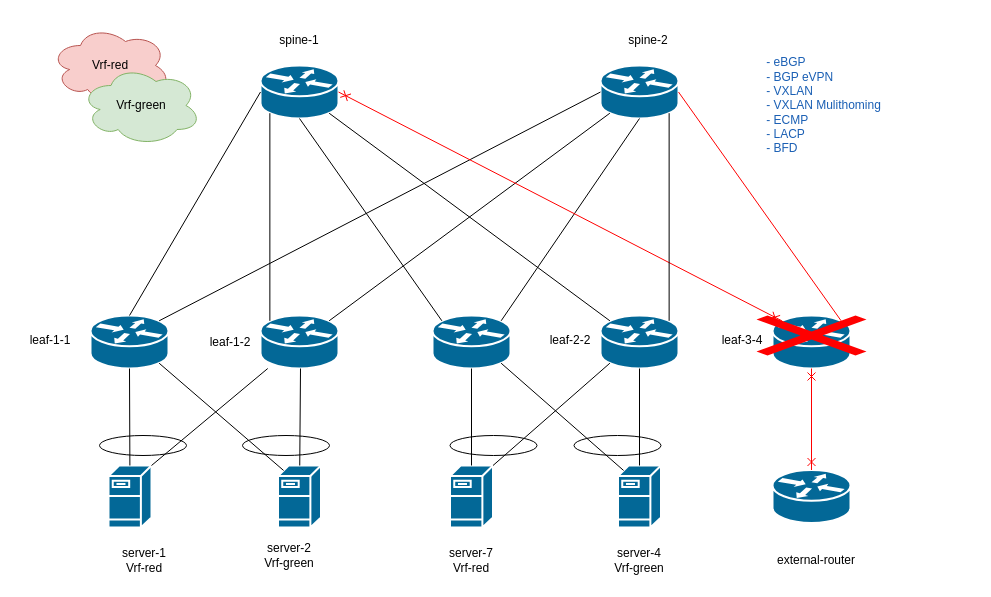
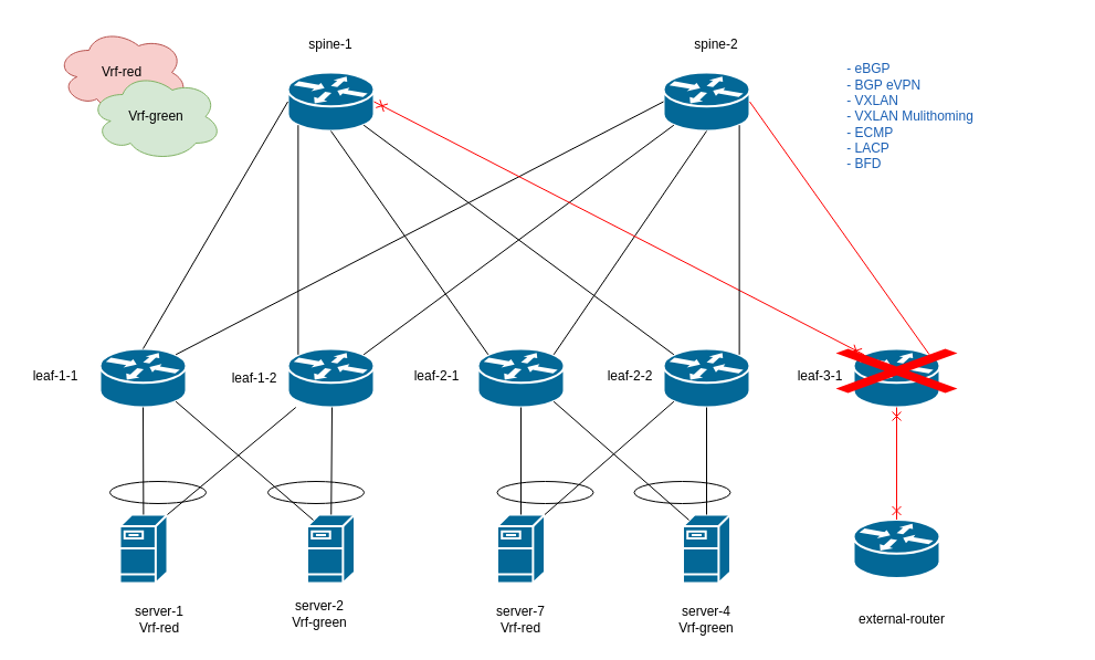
  <mxCell id="0" />
  <mxCell id="1" parent="0" />
  <mxCell id="2" value="" style="shape=mxgraph.cisco.routers.router;sketch=0;html=1;pointerEvents=1;dashed=0;fillColor=#036897;strokeColor=#ffffff;strokeWidth=2;verticalLabelPosition=bottom;verticalAlign=top;align=center;outlineConnect=0;" parent="1" vertex="1"><mxGeometry x="90" y="315" width="78" height="53" as="geometry" /></mxCell>
  <mxCell id="3" value="" style="shape=mxgraph.cisco.routers.router;sketch=0;html=1;pointerEvents=1;dashed=0;fillColor=#036897;strokeColor=#ffffff;strokeWidth=2;verticalLabelPosition=bottom;verticalAlign=top;align=center;outlineConnect=0;" parent="1" vertex="1"><mxGeometry x="260" y="65" width="78" height="53" as="geometry" /></mxCell>
  <mxCell id="4" value="" style="shape=mxgraph.cisco.routers.router;sketch=0;html=1;pointerEvents=1;dashed=0;fillColor=#036897;strokeColor=#ffffff;strokeWidth=2;verticalLabelPosition=bottom;verticalAlign=top;align=center;outlineConnect=0;" parent="1" vertex="1"><mxGeometry x="260" y="315" width="78" height="53" as="geometry" /></mxCell>
  <mxCell id="5" value="" style="shape=mxgraph.cisco.routers.router;sketch=0;html=1;pointerEvents=1;dashed=0;fillColor=#036897;strokeColor=#ffffff;strokeWidth=2;verticalLabelPosition=bottom;verticalAlign=top;align=center;outlineConnect=0;" parent="1" vertex="1"><mxGeometry x="432" y="315" width="78" height="53" as="geometry" /></mxCell>
  <mxCell id="6" value="" style="shape=mxgraph.cisco.routers.router;sketch=0;html=1;pointerEvents=1;dashed=0;fillColor=#036897;strokeColor=#ffffff;strokeWidth=2;verticalLabelPosition=bottom;verticalAlign=top;align=center;outlineConnect=0;" parent="1" vertex="1"><mxGeometry x="600" y="65" width="78" height="53" as="geometry" /></mxCell>
  <mxCell id="7" value="" style="endArrow=none;html=1;rounded=0;entryX=0;entryY=0.5;entryDx=0;entryDy=0;entryPerimeter=0;exitX=0.5;exitY=0;exitDx=0;exitDy=0;exitPerimeter=0;startArrow=none;startFill=0;endFill=0;strokeColor=#000000;" parent="1" source="2" target="3" edge="1"><mxGeometry width="50" height="50" relative="1" as="geometry"><mxPoint x="400" y="415" as="sourcePoint" /><mxPoint x="450" y="365" as="targetPoint" /></mxGeometry></mxCell>
  <mxCell id="8" value="" style="endArrow=none;html=1;rounded=0;entryX=0.12;entryY=0.9;entryDx=0;entryDy=0;entryPerimeter=0;exitX=0.88;exitY=0.1;exitDx=0;exitDy=0;exitPerimeter=0;" parent="1" source="4" edge="1" target="6"><mxGeometry width="50" height="50" relative="1" as="geometry"><mxPoint x="360" y="275" as="sourcePoint" /><mxPoint x="531" y="101" as="targetPoint" /></mxGeometry></mxCell>
  <mxCell id="9" value="" style="endArrow=none;html=1;rounded=0;entryX=0.12;entryY=0.9;entryDx=0;entryDy=0;entryPerimeter=0;startArrow=none;startFill=0;exitX=0.12;exitY=0.1;exitDx=0;exitDy=0;exitPerimeter=0;" parent="1" source="4" target="3" edge="1"><mxGeometry width="50" height="50" relative="1" as="geometry"><mxPoint x="230" y="315" as="sourcePoint" /><mxPoint x="289" y="111" as="targetPoint" /></mxGeometry></mxCell>
  <mxCell id="10" value="" style="endArrow=none;html=1;rounded=0;entryX=0.5;entryY=1;entryDx=0;entryDy=0;entryPerimeter=0;exitX=0.88;exitY=0.1;exitDx=0;exitDy=0;exitPerimeter=0;" parent="1" edge="1" target="6" source="5"><mxGeometry width="50" height="50" relative="1" as="geometry"><mxPoint x="666" y="222" as="sourcePoint" /><mxPoint x="580" y="98" as="targetPoint" /></mxGeometry></mxCell>
  <mxCell id="11" value="" style="endArrow=none;html=1;rounded=0;exitX=0.88;exitY=0.1;exitDx=0;exitDy=0;exitPerimeter=0;entryX=0;entryY=0.5;entryDx=0;entryDy=0;entryPerimeter=0;startArrow=none;startFill=0;endFill=0;strokeColor=#000000;" parent="1" source="2" target="6" edge="1"><mxGeometry width="50" height="50" relative="1" as="geometry"><mxPoint x="400" y="415" as="sourcePoint" /><mxPoint x="490" y="85" as="targetPoint" /></mxGeometry></mxCell>
  <mxCell id="12" value="" style="endArrow=none;html=1;rounded=0;exitX=0.12;exitY=0.1;exitDx=0;exitDy=0;exitPerimeter=0;entryX=0.5;entryY=1;entryDx=0;entryDy=0;entryPerimeter=0;" parent="1" source="5" target="3" edge="1"><mxGeometry width="50" height="50" relative="1" as="geometry"><mxPoint x="229" y="240" as="sourcePoint" /><mxPoint x="520" y="107" as="targetPoint" /></mxGeometry></mxCell>
  <mxCell id="13" value="" style="shape=mxgraph.cisco.routers.router;sketch=0;html=1;pointerEvents=1;dashed=0;fillColor=#036897;strokeColor=#ffffff;strokeWidth=2;verticalLabelPosition=bottom;verticalAlign=top;align=center;outlineConnect=0;" vertex="1" parent="1"><mxGeometry x="772" y="315" width="78" height="53" as="geometry" /></mxCell>
  <mxCell id="14" value="" style="shape=mxgraph.cisco.routers.router;sketch=0;html=1;pointerEvents=1;dashed=0;fillColor=#036897;strokeColor=#ffffff;strokeWidth=2;verticalLabelPosition=bottom;verticalAlign=top;align=center;outlineConnect=0;" vertex="1" parent="1"><mxGeometry x="600" y="315" width="78" height="53" as="geometry" /></mxCell>
  <mxCell id="15" value="" style="endArrow=none;html=1;rounded=0;entryX=0.88;entryY=0.9;entryDx=0;entryDy=0;entryPerimeter=0;exitX=0.12;exitY=0.1;exitDx=0;exitDy=0;exitPerimeter=0;" edge="1" parent="1" source="14" target="3"><mxGeometry width="50" height="50" relative="1" as="geometry"><mxPoint x="610" y="265" as="sourcePoint" /><mxPoint x="720" y="365" as="targetPoint" /></mxGeometry></mxCell>
  <mxCell id="16" value="" style="endArrow=cross;html=1;rounded=0;exitX=1;exitY=0.5;exitDx=0;exitDy=0;exitPerimeter=0;entryX=0.12;entryY=0.1;entryDx=0;entryDy=0;entryPerimeter=0;startArrow=cross;startFill=0;endFill=0;strokeColor=#FF0000;" edge="1" parent="1" source="3" target="13"><mxGeometry width="50" height="50" relative="1" as="geometry"><mxPoint x="670" y="415" as="sourcePoint" /><mxPoint x="720" y="365" as="targetPoint" /></mxGeometry></mxCell>
  <mxCell id="17" value="" style="endArrow=none;html=1;rounded=0;exitX=0.88;exitY=0.1;exitDx=0;exitDy=0;exitPerimeter=0;entryX=0.88;entryY=0.9;entryDx=0;entryDy=0;entryPerimeter=0;" edge="1" parent="1" source="14" target="6"><mxGeometry width="50" height="50" relative="1" as="geometry"><mxPoint x="670" y="415" as="sourcePoint" /><mxPoint x="610" y="105" as="targetPoint" /></mxGeometry></mxCell>
  <mxCell id="18" value="" style="endArrow=none;html=1;rounded=0;exitX=0.88;exitY=0.1;exitDx=0;exitDy=0;exitPerimeter=0;entryX=1;entryY=0.5;entryDx=0;entryDy=0;entryPerimeter=0;strokeColor=#FF0000;" edge="1" parent="1" source="13" target="6"><mxGeometry width="50" height="50" relative="1" as="geometry"><mxPoint x="850" y="305" as="sourcePoint" /><mxPoint x="980" y="85" as="targetPoint" /></mxGeometry></mxCell>
  <mxCell id="19" value="&lt;div&gt;spine-1&lt;/div&gt;" style="text;html=1;align=center;verticalAlign=middle;whiteSpace=wrap;rounded=0;" vertex="1" parent="1"><mxGeometry x="269" y="25" width="60" height="30" as="geometry" /></mxCell>
  <mxCell id="20" value="&lt;div&gt;spine-2&lt;/div&gt;" style="text;html=1;align=center;verticalAlign=middle;whiteSpace=wrap;rounded=0;" vertex="1" parent="1"><mxGeometry x="617.5" y="25" width="60" height="30" as="geometry" /></mxCell>
  <mxCell id="21" value="&lt;div&gt;leaf-1-1&lt;/div&gt;" style="text;html=1;align=center;verticalAlign=middle;whiteSpace=wrap;rounded=0;" vertex="1" parent="1"><mxGeometry x="20" y="325" width="60" height="30" as="geometry" /></mxCell>
  <mxCell id="22" value="&lt;div&gt;leaf-1-2&lt;/div&gt;" style="text;html=1;align=center;verticalAlign=middle;whiteSpace=wrap;rounded=0;" vertex="1" parent="1"><mxGeometry x="200" y="326.5" width="60" height="30" as="geometry" /></mxCell>
  <mxCell id="23" value="" style="shape=mxgraph.cisco.servers.fileserver;sketch=0;html=1;pointerEvents=1;dashed=0;fillColor=#036897;strokeColor=#ffffff;strokeWidth=2;verticalLabelPosition=bottom;verticalAlign=top;align=center;outlineConnect=0;" vertex="1" parent="1"><mxGeometry x="108" y="465" width="43" height="62" as="geometry" /></mxCell>
  <mxCell id="24" value="" style="shape=mxgraph.cisco.servers.fileserver;sketch=0;html=1;pointerEvents=1;dashed=0;fillColor=#036897;strokeColor=#ffffff;strokeWidth=2;verticalLabelPosition=bottom;verticalAlign=top;align=center;outlineConnect=0;" vertex="1" parent="1"><mxGeometry x="277.5" y="465" width="43" height="62" as="geometry" /></mxCell>
  <mxCell id="25" value="" style="shape=mxgraph.cisco.servers.fileserver;sketch=0;html=1;pointerEvents=1;dashed=0;fillColor=#036897;strokeColor=#ffffff;strokeWidth=2;verticalLabelPosition=bottom;verticalAlign=top;align=center;outlineConnect=0;" vertex="1" parent="1"><mxGeometry x="449.5" y="465" width="43" height="62" as="geometry" /></mxCell>
  <mxCell id="26" value="" style="shape=mxgraph.cisco.routers.router;sketch=0;html=1;pointerEvents=1;dashed=0;fillColor=#036897;strokeColor=#ffffff;strokeWidth=2;verticalLabelPosition=bottom;verticalAlign=top;align=center;outlineConnect=0;" vertex="1" parent="1"><mxGeometry x="772" y="469.5" width="78" height="53" as="geometry" /></mxCell>
  <mxCell id="27" value="" style="endArrow=none;html=1;rounded=0;entryX=0.5;entryY=1;entryDx=0;entryDy=0;entryPerimeter=0;startArrow=none;startFill=0;endFill=0;strokeColor=#000000;" edge="1" parent="1" source="23" target="2"><mxGeometry width="50" height="50" relative="1" as="geometry"><mxPoint x="670" y="305" as="sourcePoint" /><mxPoint x="720" y="255" as="targetPoint" /></mxGeometry></mxCell>
  <mxCell id="28" value="" style="endArrow=none;html=1;rounded=0;" edge="1" parent="1" source="24"><mxGeometry width="50" height="50" relative="1" as="geometry"><mxPoint x="250" y="418" as="sourcePoint" /><mxPoint x="300" y="368" as="targetPoint" /></mxGeometry></mxCell>
  <mxCell id="29" value="" style="endArrow=none;html=1;rounded=0;exitX=1;exitY=0;exitDx=0;exitDy=0;exitPerimeter=0;startArrow=none;startFill=0;" edge="1" parent="1" source="23" target="4"><mxGeometry width="50" height="50" relative="1" as="geometry"><mxPoint x="670" y="305" as="sourcePoint" /><mxPoint x="720" y="255" as="targetPoint" /></mxGeometry></mxCell>
  <mxCell id="30" value="" style="endArrow=none;html=1;rounded=0;entryX=0.88;entryY=0.9;entryDx=0;entryDy=0;entryPerimeter=0;exitX=0.13;exitY=0.08;exitDx=0;exitDy=0;exitPerimeter=0;" edge="1" parent="1" source="24" target="2"><mxGeometry width="50" height="50" relative="1" as="geometry"><mxPoint x="670" y="305" as="sourcePoint" /><mxPoint x="720" y="255" as="targetPoint" /></mxGeometry></mxCell>
  <mxCell id="31" value="" style="shape=mxgraph.cisco.servers.fileserver;sketch=0;html=1;pointerEvents=1;dashed=0;fillColor=#036897;strokeColor=#ffffff;strokeWidth=2;verticalLabelPosition=bottom;verticalAlign=top;align=center;outlineConnect=0;" vertex="1" parent="1"><mxGeometry x="617.5" y="465" width="43" height="62" as="geometry" /></mxCell>
  <mxCell id="32" value="" style="endArrow=none;html=1;rounded=0;entryX=0.5;entryY=0;entryDx=0;entryDy=0;entryPerimeter=0;" edge="1" parent="1" source="5" target="25"><mxGeometry width="50" height="50" relative="1" as="geometry"><mxPoint x="670" y="305" as="sourcePoint" /><mxPoint x="720" y="255" as="targetPoint" /></mxGeometry></mxCell>
  <mxCell id="33" value="" style="endArrow=none;html=1;rounded=0;" edge="1" parent="1" source="31" target="14"><mxGeometry width="50" height="50" relative="1" as="geometry"><mxPoint x="670" y="305" as="sourcePoint" /><mxPoint x="720" y="255" as="targetPoint" /></mxGeometry></mxCell>
  <mxCell id="34" value="" style="endArrow=none;html=1;rounded=0;exitX=0.88;exitY=0.9;exitDx=0;exitDy=0;exitPerimeter=0;entryX=0.13;entryY=0.08;entryDx=0;entryDy=0;entryPerimeter=0;" edge="1" parent="1" source="5" target="31"><mxGeometry width="50" height="50" relative="1" as="geometry"><mxPoint x="670" y="305" as="sourcePoint" /><mxPoint x="720" y="255" as="targetPoint" /></mxGeometry></mxCell>
  <mxCell id="35" value="" style="endArrow=none;html=1;rounded=0;exitX=1;exitY=0;exitDx=0;exitDy=0;exitPerimeter=0;entryX=0.12;entryY=0.9;entryDx=0;entryDy=0;entryPerimeter=0;" edge="1" parent="1" source="25" target="14"><mxGeometry width="50" height="50" relative="1" as="geometry"><mxPoint x="670" y="305" as="sourcePoint" /><mxPoint x="720" y="255" as="targetPoint" /></mxGeometry></mxCell>
  <mxCell id="36" value="" style="endArrow=cross;html=1;rounded=0;exitX=0.5;exitY=1;exitDx=0;exitDy=0;exitPerimeter=0;entryX=0.5;entryY=0;entryDx=0;entryDy=0;entryPerimeter=0;startArrow=cross;startFill=0;endFill=0;strokeColor=#FF0000;" edge="1" parent="1" source="13" target="26"><mxGeometry width="50" height="50" relative="1" as="geometry"><mxPoint x="670" y="305" as="sourcePoint" /><mxPoint x="720" y="255" as="targetPoint" /></mxGeometry></mxCell>
+ <mxCell id="37" value="&lt;div&gt;leaf-2-1&lt;/div&gt;" style="text;html=1;align=center;verticalAlign=middle;whiteSpace=wrap;rounded=0;" vertex="1" parent="1"><mxGeometry x="365" y="325" width="60" height="30" as="geometry" /></mxCell>
  <mxCell id="38" value="&lt;div&gt;leaf-2-2&lt;/div&gt;" style="text;html=1;align=center;verticalAlign=middle;whiteSpace=wrap;rounded=0;" vertex="1" parent="1"><mxGeometry x="540" y="325" width="60" height="30" as="geometry" /></mxCell>
- <mxCell id="39" value="&lt;div&gt;leaf-3-4&lt;/div&gt;" style="text;html=1;align=center;verticalAlign=middle;whiteSpace=wrap;rounded=0;" vertex="1" parent="1"><mxGeometry x="712" y="325" width="60" height="30" as="geometry" /></mxCell>
+ <mxCell id="39" value="&lt;div&gt;leaf-3-1&lt;/div&gt;" style="text;html=1;align=center;verticalAlign=middle;whiteSpace=wrap;rounded=0;" vertex="1" parent="1"><mxGeometry x="712" y="325" width="60" height="30" as="geometry" /></mxCell>
  <mxCell id="40" value="external-router" style="text;html=1;align=center;verticalAlign=middle;whiteSpace=wrap;rounded=0;" vertex="1" parent="1"><mxGeometry x="756" y="545" width="120" height="30" as="geometry" /></mxCell>
  <mxCell id="41" value="&lt;div&gt;server-1&lt;/div&gt;&lt;div&gt;Vrf-red&lt;br&gt;&lt;/div&gt;" style="text;html=1;align=center;verticalAlign=middle;whiteSpace=wrap;rounded=0;" vertex="1" parent="1"><mxGeometry x="114" y="545" width="60" height="30" as="geometry" /></mxCell>
  <mxCell id="42" value="&lt;div&gt;server-2&lt;/div&gt;&lt;div&gt;Vrf-green&lt;br&gt;&lt;/div&gt;" style="text;html=1;align=center;verticalAlign=middle;whiteSpace=wrap;rounded=0;" vertex="1" parent="1"><mxGeometry x="259" y="540" width="60" height="30" as="geometry" /></mxCell>
  <mxCell id="43" value="&lt;div&gt;server-7&lt;/div&gt;&lt;div&gt;Vrf-red&lt;br&gt;&lt;/div&gt;" style="text;html=1;align=center;verticalAlign=middle;whiteSpace=wrap;rounded=0;" vertex="1" parent="1"><mxGeometry x="441" y="545" width="60" height="30" as="geometry" /></mxCell>
  <mxCell id="44" value="&lt;div&gt;server-4&lt;/div&gt;&lt;div&gt;Vrf-green&lt;br&gt;&lt;/div&gt;" style="text;html=1;align=center;verticalAlign=middle;whiteSpace=wrap;rounded=0;" vertex="1" parent="1"><mxGeometry x="609" y="545" width="60" height="30" as="geometry" /></mxCell>
  <mxCell id="45" value="Vrf-red" style="ellipse;shape=cloud;whiteSpace=wrap;html=1;fillColor=#f8cecc;strokeColor=#b85450;" vertex="1" parent="1"><mxGeometry x="50" y="25" width="120" height="80" as="geometry" /></mxCell>
  <mxCell id="46" value="Vrf-green" style="ellipse;shape=cloud;whiteSpace=wrap;html=1;fillColor=#d5e8d4;strokeColor=#82b366;" vertex="1" parent="1"><mxGeometry x="80.5" y="65" width="120" height="80" as="geometry" /></mxCell>
  <mxCell id="47" value="&lt;div align=&quot;left&quot;&gt;&lt;font color=&quot;#1a5fb4&quot;&gt;- eBGP&lt;/font&gt;&lt;/div&gt;&lt;div align=&quot;left&quot;&gt;&lt;font color=&quot;#1a5fb4&quot;&gt;- BGP eVPN&lt;br&gt;&lt;/font&gt;&lt;/div&gt;&lt;div align=&quot;left&quot;&gt;&lt;font color=&quot;#1a5fb4&quot;&gt;- VXLAN&lt;/font&gt;&lt;/div&gt;&lt;div align=&quot;left&quot;&gt;&lt;font color=&quot;#1a5fb4&quot;&gt;- VXLAN Mulithoming&lt;/font&gt;&lt;/div&gt;&lt;div align=&quot;left&quot;&gt;&lt;font color=&quot;#1a5fb4&quot;&gt;- ECMP&lt;/font&gt;&lt;/div&gt;&lt;div align=&quot;left&quot;&gt;&lt;font color=&quot;#1a5fb4&quot;&gt;- LACP&lt;/font&gt;&lt;/div&gt;&lt;div align=&quot;left&quot;&gt;&lt;font color=&quot;#1a5fb4&quot;&gt;- BFD&lt;br&gt;&lt;/font&gt;&lt;/div&gt;" style="text;html=1;align=center;verticalAlign=middle;whiteSpace=wrap;rounded=0;" vertex="1" parent="1"><mxGeometry x="678" y="20" width="291" height="170" as="geometry" /></mxCell>
  <mxCell id="48" value="" style="ellipse;whiteSpace=wrap;html=1;fillColor=none;" vertex="1" parent="1"><mxGeometry x="573.5" y="435" width="87" height="20" as="geometry" /></mxCell>
  <mxCell id="49" value="" style="ellipse;whiteSpace=wrap;html=1;fillColor=none;" vertex="1" parent="1"><mxGeometry x="449.5" y="435" width="87" height="20" as="geometry" /></mxCell>
  <mxCell id="50" value="" style="ellipse;whiteSpace=wrap;html=1;fillColor=none;" vertex="1" parent="1"><mxGeometry x="242" y="435" width="87" height="20" as="geometry" /></mxCell>
  <mxCell id="51" value="" style="ellipse;whiteSpace=wrap;html=1;fillColor=none;strokeColor=#000000;" vertex="1" parent="1"><mxGeometry x="99" y="435" width="87" height="20" as="geometry" /></mxCell>
  <mxCell id="52" value="" style="shape=mxgraph.mockup.markup.redX;fillColor=#ff0000;html=1;shadow=0;whiteSpace=wrap;strokeColor=none;" vertex="1" parent="1"><mxGeometry x="756" y="315" width="110" height="40" as="geometry" /></mxCell>
